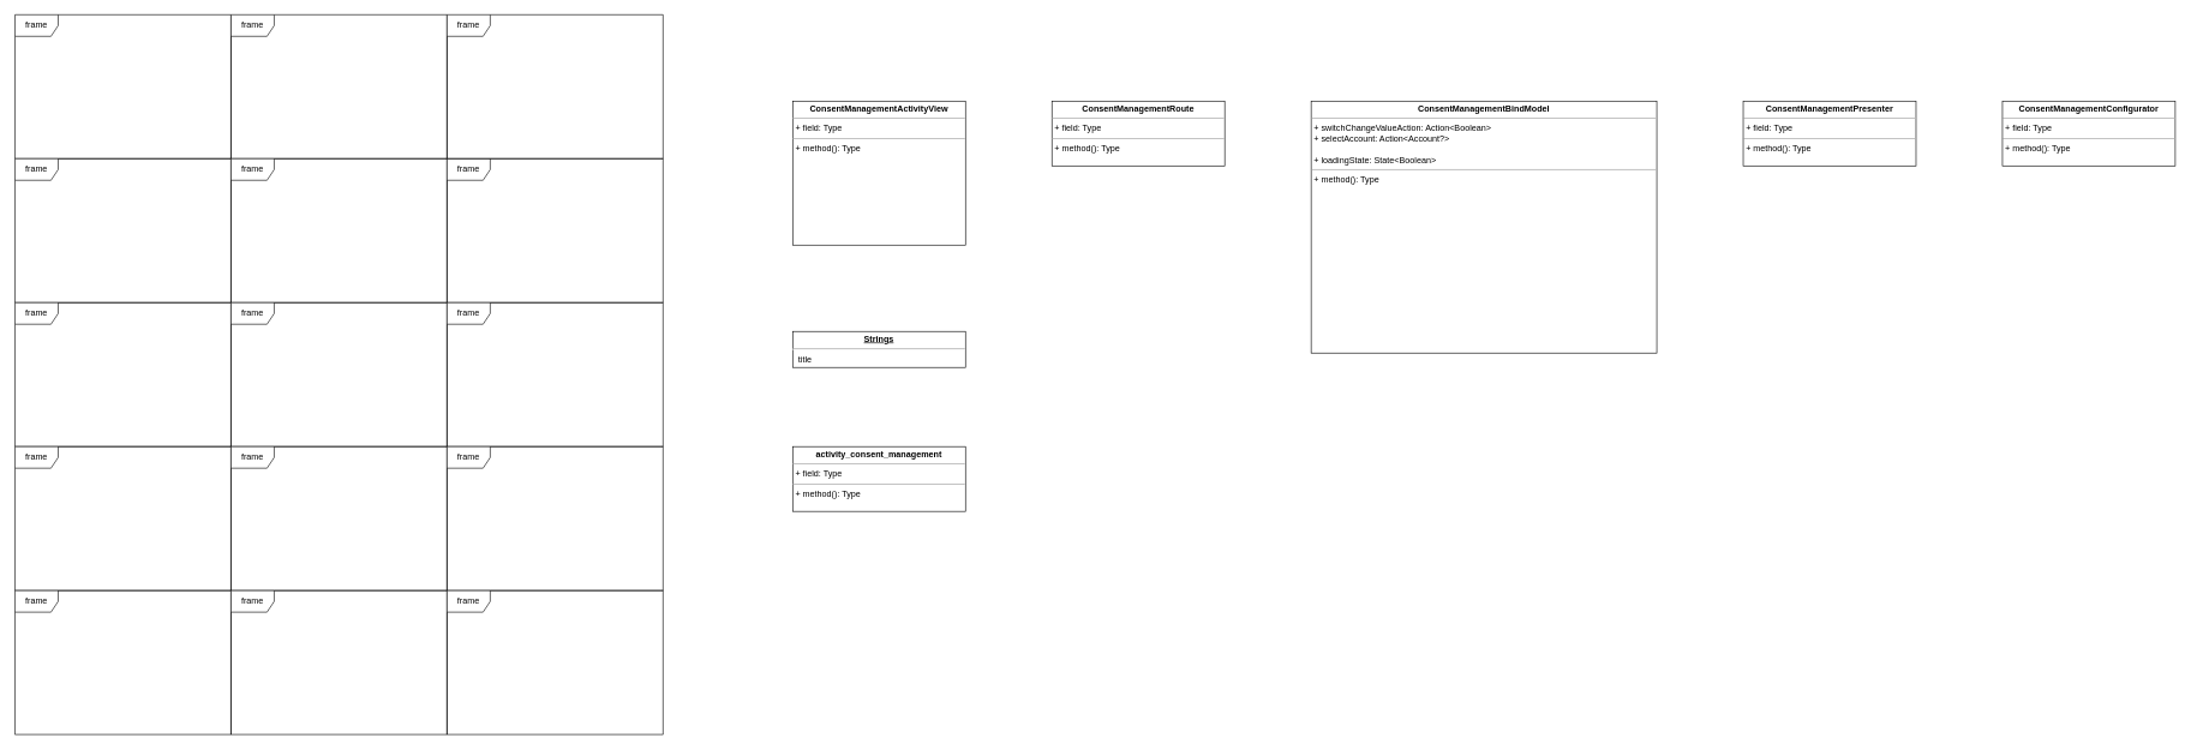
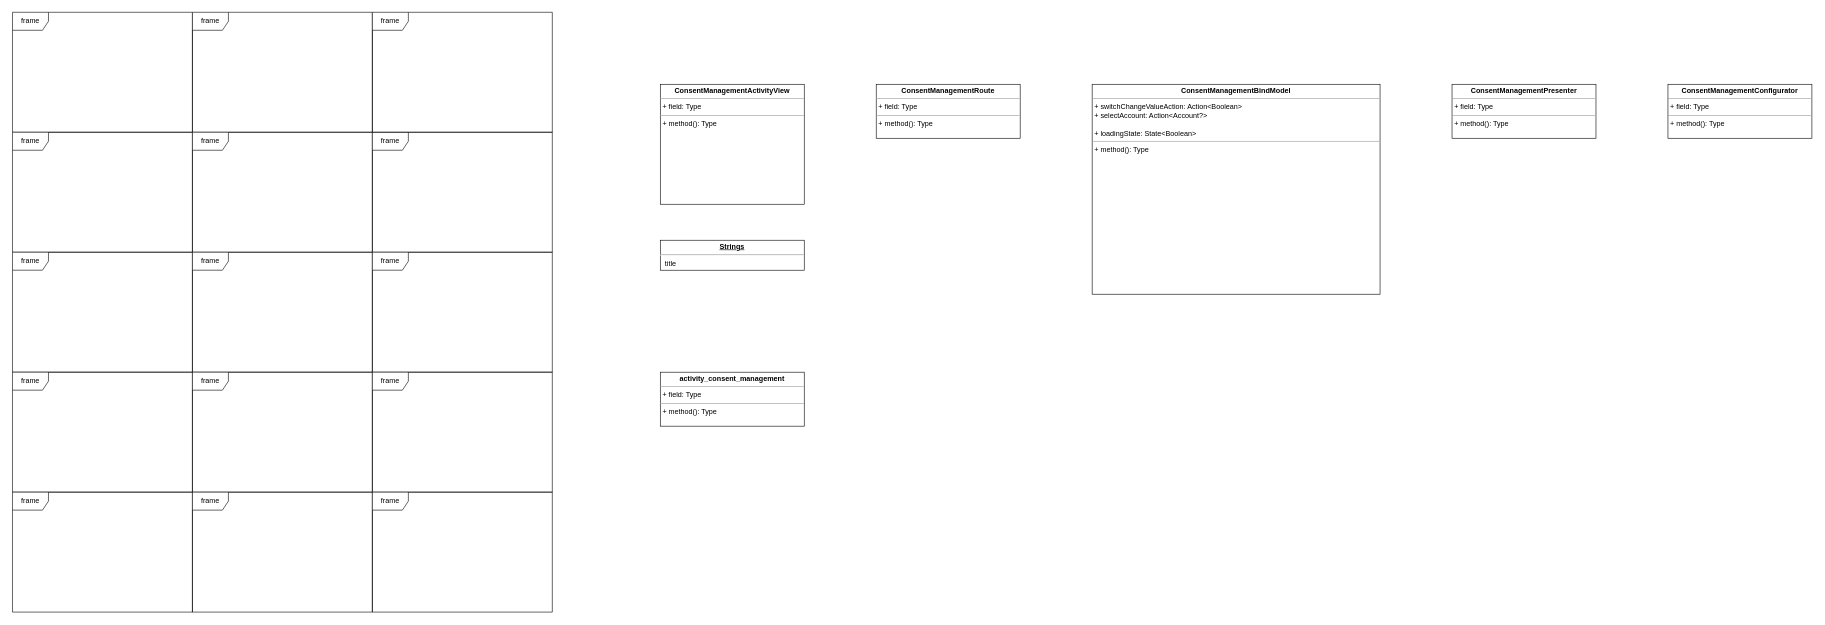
  <mxCell id="0" />
  <mxCell id="1" parent="0" />
  <mxCell id="2" value="frame" style="shape=umlFrame;whiteSpace=wrap;html=1;" vertex="1" parent="1"><mxGeometry width="300" height="200" as="geometry" x="20" y="20" /></mxCell>
  <mxCell id="3" value="frame" style="shape=umlFrame;whiteSpace=wrap;html=1;" vertex="1" parent="1"><mxGeometry y="220" width="300" height="200" as="geometry" x="20" /></mxCell>
  <mxCell id="4" value="frame" style="shape=umlFrame;whiteSpace=wrap;html=1;" vertex="1" parent="1"><mxGeometry x="320" width="300" height="200" as="geometry" y="20" /></mxCell>
  <mxCell id="5" value="frame" style="shape=umlFrame;whiteSpace=wrap;html=1;" vertex="1" parent="1"><mxGeometry x="320" y="220" width="300" height="200" as="geometry" /></mxCell>
  <mxCell id="6" value="frame" style="shape=umlFrame;whiteSpace=wrap;html=1;" vertex="1" parent="1"><mxGeometry y="420" width="300" height="200" as="geometry" x="20" /></mxCell>
  <mxCell id="7" value="frame" style="shape=umlFrame;whiteSpace=wrap;html=1;" vertex="1" parent="1"><mxGeometry x="320" y="420" width="300" height="200" as="geometry" /></mxCell>
  <mxCell id="8" value="frame" style="shape=umlFrame;whiteSpace=wrap;html=1;" vertex="1" parent="1"><mxGeometry y="620" width="300" height="200" as="geometry" x="20" /></mxCell>
  <mxCell id="9" value="frame" style="shape=umlFrame;whiteSpace=wrap;html=1;" vertex="1" parent="1"><mxGeometry x="320" y="620" width="300" height="200" as="geometry" /></mxCell>
  <mxCell id="10" value="frame" style="shape=umlFrame;whiteSpace=wrap;html=1;" vertex="1" parent="1"><mxGeometry y="820" width="300" height="200" as="geometry" x="20" /></mxCell>
  <mxCell id="11" value="frame" style="shape=umlFrame;whiteSpace=wrap;html=1;" vertex="1" parent="1"><mxGeometry x="320" y="820" width="300" height="200" as="geometry" /></mxCell>
  <mxCell id="12" value="frame" style="shape=umlFrame;whiteSpace=wrap;html=1;" vertex="1" parent="1"><mxGeometry x="620" y="220" width="300" height="200" as="geometry" /></mxCell>
  <mxCell id="13" value="frame" style="shape=umlFrame;whiteSpace=wrap;html=1;" vertex="1" parent="1"><mxGeometry x="620" width="300" height="200" as="geometry" y="20" /></mxCell>
  <mxCell id="14" value="frame" style="shape=umlFrame;whiteSpace=wrap;html=1;" vertex="1" parent="1"><mxGeometry x="620" y="420" width="300" height="200" as="geometry" /></mxCell>
  <mxCell id="15" value="frame" style="shape=umlFrame;whiteSpace=wrap;html=1;" vertex="1" parent="1"><mxGeometry x="620" y="620" width="300" height="200" as="geometry" /></mxCell>
  <mxCell id="16" value="frame" style="shape=umlFrame;whiteSpace=wrap;html=1;" vertex="1" parent="1"><mxGeometry x="620" y="820" width="300" height="200" as="geometry" /></mxCell>
  <mxCell id="17" value="&lt;p style=&quot;margin: 0px ; margin-top: 4px ; text-align: center&quot;&gt;&lt;b&gt;ConsentManagementActivityView&lt;/b&gt;&lt;/p&gt;&lt;hr size=&quot;1&quot;&gt;&lt;p style=&quot;margin: 0px ; margin-left: 4px&quot;&gt;+ field: Type&lt;/p&gt;&lt;hr size=&quot;1&quot;&gt;&lt;p style=&quot;margin: 0px ; margin-left: 4px&quot;&gt;+ method(): Type&lt;/p&gt;" style="verticalAlign=top;align=left;overflow=fill;fontSize=12;fontFamily=Helvetica;html=1;" vertex="1" parent="1"><mxGeometry x="1100" y="140" width="240" height="200" as="geometry" /></mxCell>
  <mxCell id="18" value="&lt;p style=&quot;margin: 0px ; margin-top: 4px ; text-align: center&quot;&gt;&lt;b&gt;ConsentManagementRoute&lt;/b&gt;&lt;/p&gt;&lt;hr size=&quot;1&quot;&gt;&lt;p style=&quot;margin: 0px ; margin-left: 4px&quot;&gt;+ field: Type&lt;/p&gt;&lt;hr size=&quot;1&quot;&gt;&lt;p style=&quot;margin: 0px ; margin-left: 4px&quot;&gt;+ method(): Type&lt;/p&gt;" style="verticalAlign=top;align=left;overflow=fill;fontSize=12;fontFamily=Helvetica;html=1;" vertex="1" parent="1"><mxGeometry x="1460" y="140" width="240" height="90" as="geometry" /></mxCell>
  <mxCell id="19" value="&lt;p style=&quot;margin: 0px ; margin-top: 4px ; text-align: center&quot;&gt;&lt;b&gt;ConsentManagementBindModel&lt;/b&gt;&lt;/p&gt;&lt;hr size=&quot;1&quot;&gt;&lt;p style=&quot;margin: 0px ; margin-left: 4px&quot;&gt;+ switchChangeValueAction: Action&amp;lt;Boolean&amp;gt;&lt;/p&gt;&lt;p style=&quot;margin: 0px ; margin-left: 4px&quot;&gt;+ selectAccount: Action&amp;lt;Account?&amp;gt;&lt;br&gt;&lt;/p&gt;&lt;p style=&quot;margin: 0px ; margin-left: 4px&quot;&gt;&lt;br&gt;&lt;/p&gt;&lt;p style=&quot;margin: 0px ; margin-left: 4px&quot;&gt;+ loadingState: State&amp;lt;Boolean&amp;gt;&lt;br&gt;&lt;/p&gt;&lt;hr size=&quot;1&quot;&gt;&lt;p style=&quot;margin: 0px ; margin-left: 4px&quot;&gt;+ method(): Type&lt;/p&gt;" style="verticalAlign=top;align=left;overflow=fill;fontSize=12;fontFamily=Helvetica;html=1;" vertex="1" parent="1"><mxGeometry x="1820" y="140" width="480" height="350" as="geometry" /></mxCell>
  <mxCell id="20" value="&lt;p style=&quot;margin: 0px ; margin-top: 4px ; text-align: center&quot;&gt;&lt;b&gt;ConsentManagementPresenter&lt;/b&gt;&lt;/p&gt;&lt;hr size=&quot;1&quot;&gt;&lt;p style=&quot;margin: 0px ; margin-left: 4px&quot;&gt;+ field: Type&lt;/p&gt;&lt;hr size=&quot;1&quot;&gt;&lt;p style=&quot;margin: 0px ; margin-left: 4px&quot;&gt;+ method(): Type&lt;/p&gt;" style="verticalAlign=top;align=left;overflow=fill;fontSize=12;fontFamily=Helvetica;html=1;" vertex="1" parent="1"><mxGeometry x="2420" y="140" width="240" height="90" as="geometry" /></mxCell>
  <mxCell id="21" value="&lt;p style=&quot;margin: 0px ; margin-top: 4px ; text-align: center&quot;&gt;&lt;b&gt;ConsentManagementConfigurator&lt;/b&gt;&lt;/p&gt;&lt;hr size=&quot;1&quot;&gt;&lt;p style=&quot;margin: 0px ; margin-left: 4px&quot;&gt;+ field: Type&lt;/p&gt;&lt;hr size=&quot;1&quot;&gt;&lt;p style=&quot;margin: 0px ; margin-left: 4px&quot;&gt;+ method(): Type&lt;/p&gt;" style="verticalAlign=top;align=left;overflow=fill;fontSize=12;fontFamily=Helvetica;html=1;" vertex="1" parent="1"><mxGeometry x="2780" y="140" width="240" height="90" as="geometry" /></mxCell>
- <mxCell id="22" value="&lt;p style=&quot;margin: 0px ; margin-top: 4px ; text-align: center ; text-decoration: underline&quot;&gt;&lt;b&gt;Strings&lt;/b&gt;&lt;/p&gt;&lt;hr&gt;&lt;p style=&quot;margin: 0px ; margin-left: 8px&quot;&gt;title&lt;/p&gt;" style="verticalAlign=top;align=left;overflow=fill;fontSize=12;fontFamily=Helvetica;html=1;" vertex="1" parent="1"><mxGeometry x="1100" y="460" width="240" height="50" as="geometry" /></mxCell>
+ <mxCell id="22" value="&lt;p style=&quot;margin: 0px ; margin-top: 4px ; text-align: center ; text-decoration: underline&quot;&gt;&lt;b&gt;Strings&lt;/b&gt;&lt;/p&gt;&lt;hr&gt;&lt;p style=&quot;margin: 0px ; margin-left: 8px&quot;&gt;title&lt;/p&gt;" style="verticalAlign=top;align=left;overflow=fill;fontSize=12;fontFamily=Helvetica;html=1;" vertex="1" parent="1"><mxGeometry x="1100" y="400" width="240" height="50" as="geometry" /></mxCell>
  <mxCell id="23" value="&lt;p style=&quot;margin: 0px ; margin-top: 4px ; text-align: center&quot;&gt;&lt;b&gt;activity_consent_management&lt;/b&gt;&lt;/p&gt;&lt;hr size=&quot;1&quot;&gt;&lt;p style=&quot;margin: 0px ; margin-left: 4px&quot;&gt;+ field: Type&lt;/p&gt;&lt;hr size=&quot;1&quot;&gt;&lt;p style=&quot;margin: 0px ; margin-left: 4px&quot;&gt;+ method(): Type&lt;/p&gt;" style="verticalAlign=top;align=left;overflow=fill;fontSize=12;fontFamily=Helvetica;html=1;" vertex="1" parent="1"><mxGeometry x="1100" y="620" width="240" height="90" as="geometry" /></mxCell>
